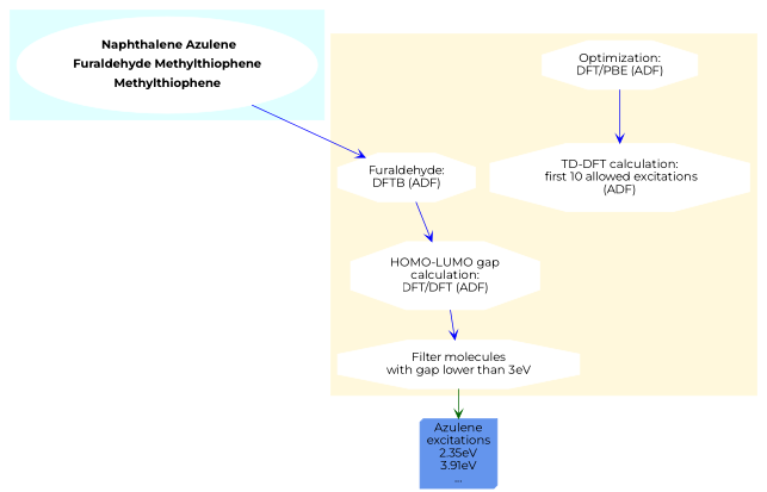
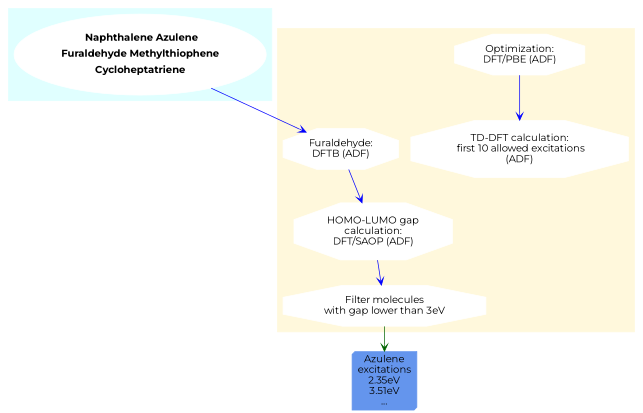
  digraph {
    compound=true
    fontname=Montserrat
    newrank=true
    rankdir=TB
    node [color=white fontname=Montserrat style=filled shape=octagon]
    edge [arrowhead=vee color=blue fontname=Montserrat]
-   n1 [label=< 		   <TABLE><TR><TD><B> Naphthalene Azulene</B></TD></TR> 		   <TR><TD><B>Furaldehyde Methylthiophene</B></TD></TR> 		   <TR><TD><B>Methylthiophene</B></TD></TR>		    		   </TABLE> > shape=""]
+   n1 [label=< 		   <TABLE><TR><TD><B> Naphthalene Azulene</B></TD></TR> 		   <TR><TD><B>Furaldehyde Methylthiophene</B></TD></TR> 		   <TR><TD><B>Cycloheptatriene</B></TD></TR>		    		   </TABLE> > shape=""]
    n2 [label="Furaldehyde:\nDFTB (ADF)"]
-   n3 [label="HOMO-LUMO gap\ncalculation:\nDFT/DFT (ADF)"]
+   n3 [label="HOMO-LUMO gap\ncalculation:\nDFT/SAOP (ADF)"]
    n4 [label="Filter molecules\nwith gap lower than 3eV"]
    n5 [label="Optimization:\nDFT/PBE (ADF)"]
    n6 [label="TD-DFT calculation:\n first 10 allowed excitations\n(ADF)"]
-   n7 [color=cornflowerblue label="Azulene\nexcitations\n2.35eV\n3.91eV\n..." shape=box3d]
+   n7 [color=cornflowerblue label="Azulene\nexcitations\n2.35eV\n3.51eV\n..." shape=box3d]
    subgraph cluster_1 {
      color=lightcyan1
      style=filled
      n1
    }
    subgraph cluster_2 {
      color=cornsilk
      style=filled
      n2
      n3
      n4
      n5
      n6
    }
    n1 -> n2
    n2 -> n3
    n3 -> n4
    n4 -> n7 [color=darkgreen]
    n5 -> n6
  }
